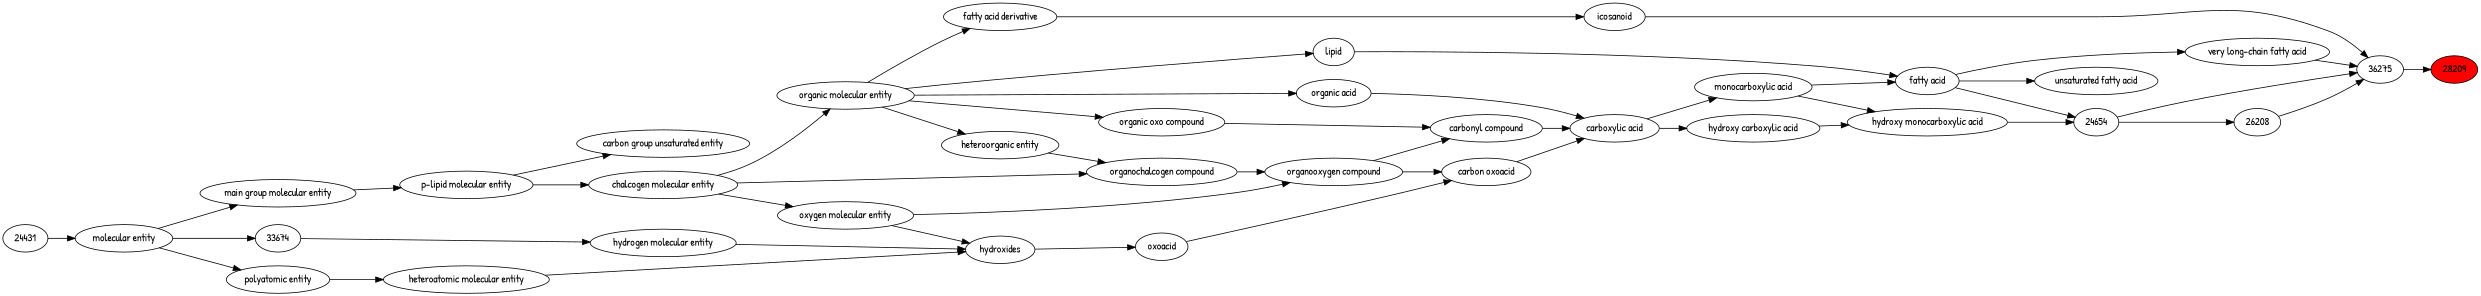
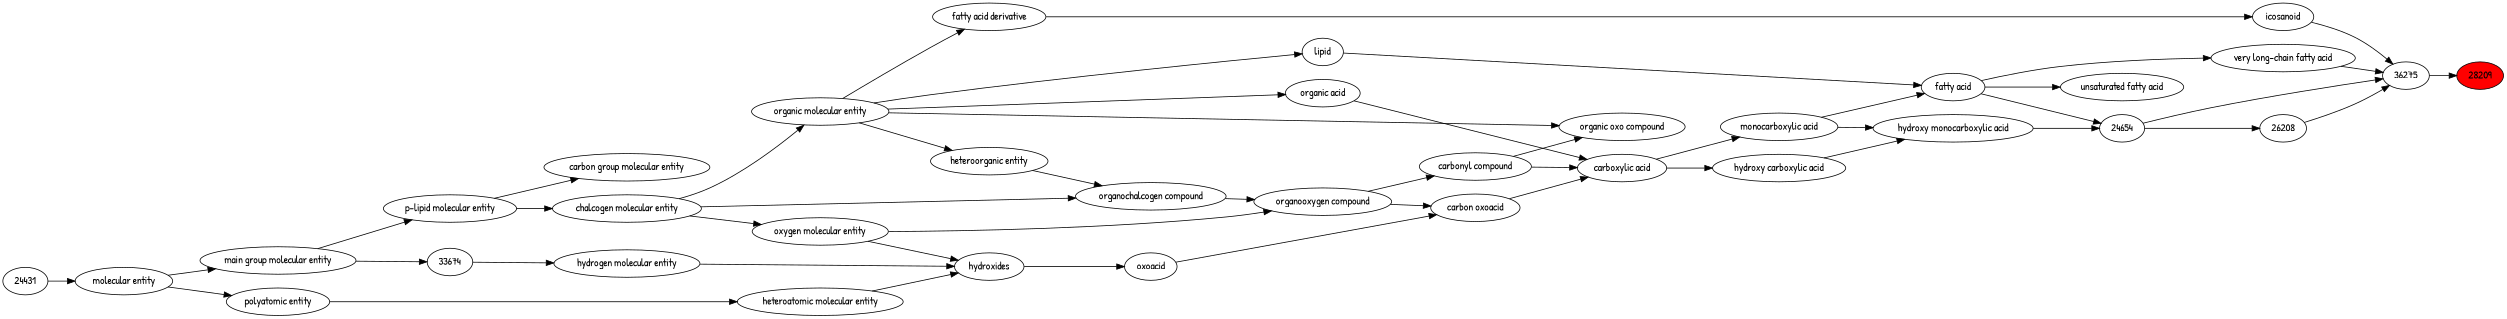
  digraph {
    fontname="Patrick Hand"
    rankdir=LR
    node [fontname="Patrick Hand"]
    edge [fontname="Patrick Hand"]
    n1 [fillcolor=red label=28209 style=filled]
    n2 [label=36275]
    n3 [label=icosanoid]
    n4 [label=26208]
    n5 [label="very long-chain fatty acid"]
    n6 [label=24654]
    n7 [label="fatty acid derivative"]
    n8 [label="unsaturated fatty acid"]
    n9 [label="fatty acid"]
    n10 [label="hydroxy monocarboxylic acid"]
    n11 [label="organic molecular entity"]
    n12 [label=lipid]
    n13 [label="organic acid"]
    n14 [label="organic oxo compound"]
    n15 [label="heteroorganic entity"]
    n16 [label="carboxylic acid"]
    n17 [label="carbonyl compound"]
    n18 [label="organochalcogen compound"]
    n19 [label="monocarboxylic acid"]
    n20 [label="hydroxy carboxylic acid"]
-   n21 [label="carbon group unsaturated entity"]
+   n21 [label="carbon group molecular entity"]
    n22 [label="p-lipid molecular entity"]
    n23 [label="chalcogen molecular entity"]
    n24 [label="oxygen molecular entity"]
    n25 [label="carbon oxoacid"]
    n26 [label="main group molecular entity"]
    n27 [label=33674]
    n28 [label="hydrogen molecular entity"]
    n29 [label="organooxygen compound"]
    n30 [label=oxoacid]
    n31 [label="molecular entity"]
    n32 [label="polyatomic entity"]
    n33 [label="heteroatomic molecular entity"]
    n34 [label=hydroxides]
    n35 [label=24431]
    n2 -> n1
    n3 -> n2
    n4 -> n2
    n5 -> n2
    n6 -> n2
    n6 -> n4
    n7 -> n3
    n9 -> n5
    n9 -> n6
    n9 -> n8
    n10 -> n6
    n11 -> n7
    n11 -> n12
    n11 -> n13
    n11 -> n14
    n11 -> n15
    n12 -> n9
    n13 -> n16
-   n14 -> n17
+   n17 -> n14
    n15 -> n18
    n16 -> n19
    n16 -> n20
    n17 -> n16
    n18 -> n29
    n19 -> n9
    n19 -> n10
    n20 -> n10
    n22 -> n21
    n22 -> n23
    n23 -> n11
    n23 -> n18
    n23 -> n24
    n24 -> n29
    n24 -> n34
    n25 -> n16
    n26 -> n22
-   n31 -> n27
+   n26 -> n27
    n27 -> n28
    n28 -> n34
    n29 -> n17
    n29 -> n25
    n30 -> n25
    n31 -> n26
    n31 -> n32
    n32 -> n33
    n33 -> n34
    n34 -> n30
    n35 -> n31
  }
